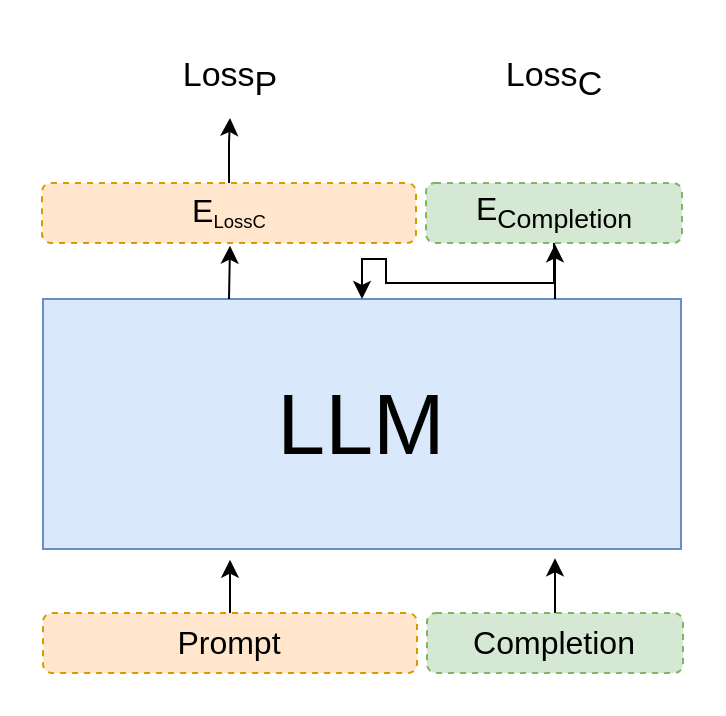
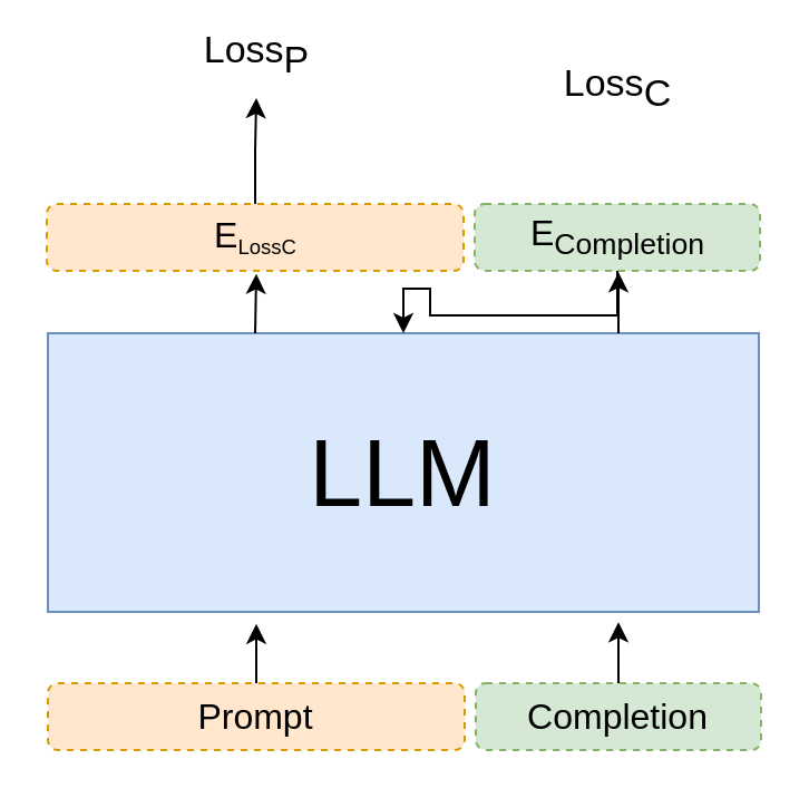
  <mxCell id="0" />
  <mxCell id="1" parent="0" />
  <mxCell id="2" value="LLM" style="rounded=0;whiteSpace=wrap;html=1;fontSize=43;fillColor=#dae8fc;strokeColor=#6c8ebf;" vertex="1" parent="1"><mxGeometry x="21" y="149" width="319" height="125" as="geometry" /></mxCell>
  <mxCell id="3" style="edgeStyle=orthogonalEdgeStyle;rounded=0;orthogonalLoop=1;jettySize=auto;html=1;" edge="1" parent="1" source="4"><mxGeometry relative="1" as="geometry"><mxPoint x="114.5" y="279.333" as="targetPoint" /></mxGeometry></mxCell>
  <mxCell id="4" value="Prompt" style="text;html=1;strokeColor=#d79b00;fillColor=#ffe6cc;align=center;verticalAlign=middle;whiteSpace=wrap;rounded=1;fontSize=16;dashed=1;" vertex="1" parent="1"><mxGeometry x="21" y="306" width="187" height="30" as="geometry" /></mxCell>
  <mxCell id="5" style="edgeStyle=orthogonalEdgeStyle;rounded=0;orthogonalLoop=1;jettySize=auto;html=1;" edge="1" parent="1" source="6"><mxGeometry relative="1" as="geometry"><mxPoint x="277" y="278.667" as="targetPoint" /></mxGeometry></mxCell>
  <mxCell id="6" value="Completion" style="text;html=1;strokeColor=#82b366;fillColor=#d5e8d4;align=center;verticalAlign=middle;whiteSpace=wrap;rounded=1;fontSize=16;dashed=1;" vertex="1" parent="1"><mxGeometry x="213" y="306" width="128" height="30" as="geometry" /></mxCell>
  <mxCell id="7" style="edgeStyle=orthogonalEdgeStyle;rounded=0;orthogonalLoop=1;jettySize=auto;html=1;entryX=0.5;entryY=1;entryDx=0;entryDy=0;" edge="1" parent="1" source="8" target="11"><mxGeometry relative="1" as="geometry" /></mxCell>
  <mxCell id="8" value="E&lt;span style=&quot;font-size: 11.111px;&quot;&gt;&lt;sub&gt;LossC&lt;/sub&gt;&lt;/span&gt;" style="text;html=1;strokeColor=#d79b00;fillColor=#ffe6cc;align=center;verticalAlign=middle;whiteSpace=wrap;rounded=1;fontSize=16;dashed=1;" vertex="1" parent="1"><mxGeometry x="20.5" y="91" width="187" height="30" as="geometry" /></mxCell>
  <mxCell id="9" value="" style="edgeStyle=orthogonalEdgeStyle;rounded=0;orthogonalLoop=1;jettySize=auto;html=1;" edge="1" parent="1" source="10" target="2"><mxGeometry relative="1" as="geometry" /></mxCell>
  <mxCell id="10" value="E&lt;sub&gt;Completion&lt;/sub&gt;" style="text;html=1;strokeColor=#82b366;fillColor=#d5e8d4;align=center;verticalAlign=middle;whiteSpace=wrap;rounded=1;fontSize=16;dashed=1;" vertex="1" parent="1"><mxGeometry x="212.5" y="91" width="128" height="30" as="geometry" /></mxCell>
- <mxCell id="11" value="Loss&lt;sub style=&quot;font-size: 17px;&quot;&gt;P&lt;/sub&gt;" style="text;html=1;strokeColor=none;fillColor=none;align=center;verticalAlign=middle;whiteSpace=wrap;rounded=0;fontSize=17;" vertex="1" parent="1"><mxGeometry x="64.5" y="20.5" width="100" height="38" as="geometry" /></mxCell>
+ <mxCell id="11" value="Loss&lt;sub style=&quot;font-size: 17px;&quot;&gt;P&lt;/sub&gt;" style="text;html=1;strokeColor=none;fillColor=none;align=center;verticalAlign=middle;whiteSpace=wrap;rounded=0;fontSize=17;" vertex="1" parent="1"><mxGeometry x="64.5" y="5.5" width="100" height="38" as="geometry" /></mxCell>
  <mxCell id="12" value="Loss&lt;sub style=&quot;font-size: 17px;&quot;&gt;C&lt;/sub&gt;" style="text;html=1;strokeColor=none;fillColor=none;align=center;verticalAlign=middle;whiteSpace=wrap;rounded=0;fontSize=17;" vertex="1" parent="1"><mxGeometry x="227" y="21.5" width="100" height="37" as="geometry" /></mxCell>
  <mxCell id="13" style="edgeStyle=orthogonalEdgeStyle;rounded=0;orthogonalLoop=1;jettySize=auto;html=1;" edge="1" parent="1"><mxGeometry relative="1" as="geometry"><mxPoint x="114.5" y="122.333" as="targetPoint" /><mxPoint x="114" y="149" as="sourcePoint" /></mxGeometry></mxCell>
  <mxCell id="14" style="edgeStyle=orthogonalEdgeStyle;rounded=0;orthogonalLoop=1;jettySize=auto;html=1;" edge="1" parent="1"><mxGeometry relative="1" as="geometry"><mxPoint x="277" y="121.667" as="targetPoint" /><mxPoint x="277" y="149" as="sourcePoint" /></mxGeometry></mxCell>
